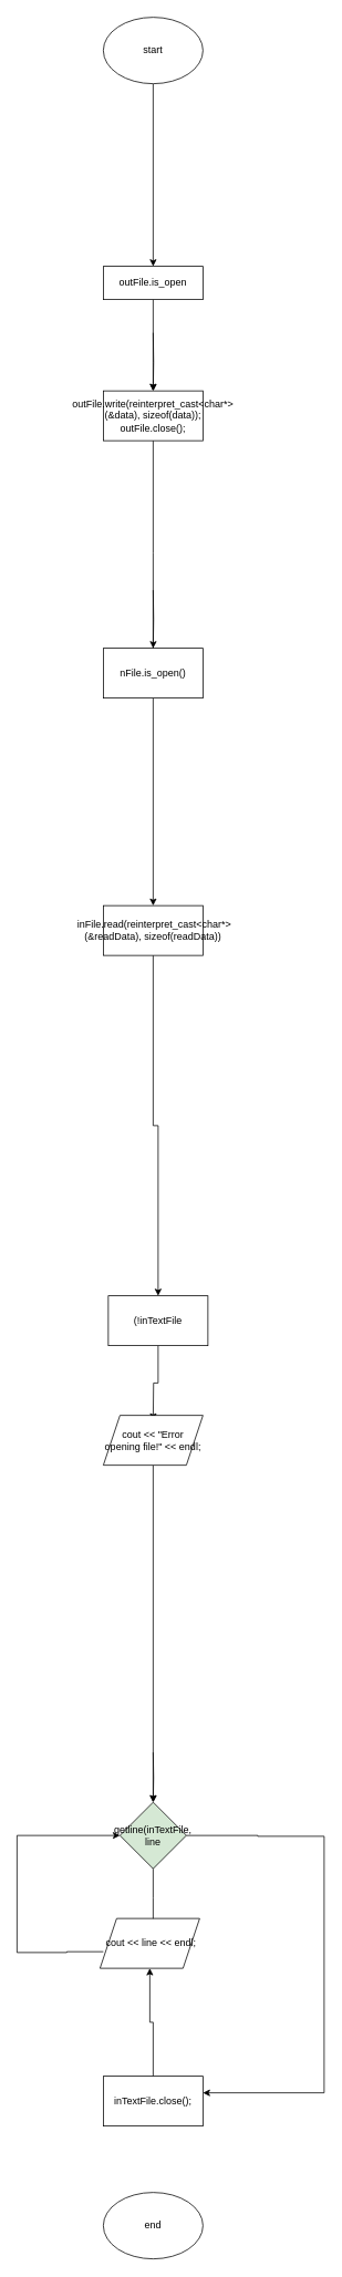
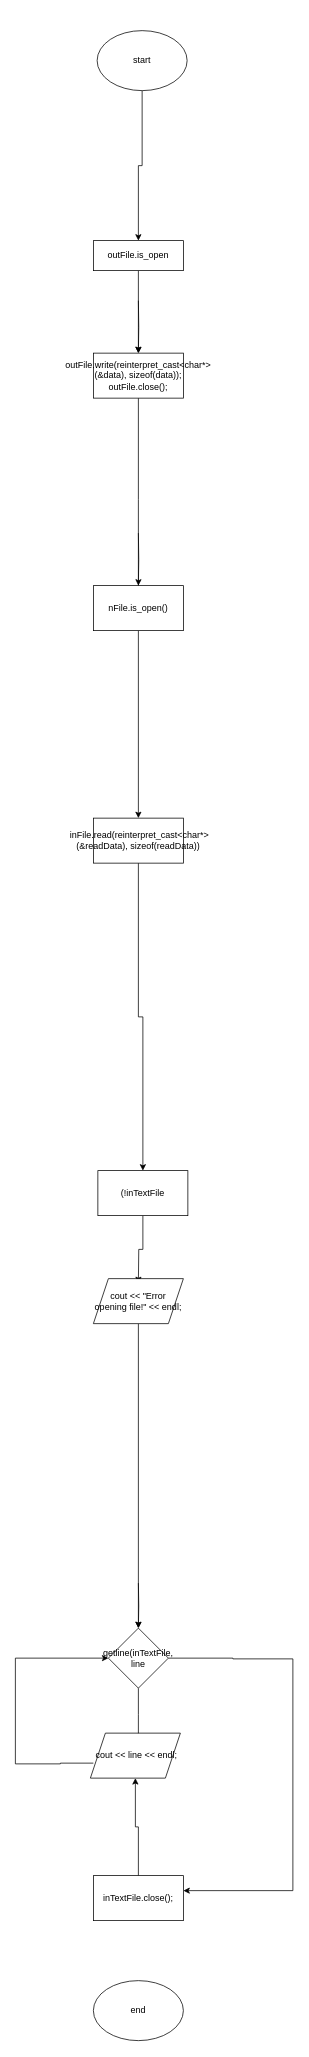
  <mxCell id="0" />
  <mxCell id="1" parent="0" />
  <mxCell id="2" style="edgeStyle=orthogonalEdgeStyle;rounded=0;orthogonalLoop=1;jettySize=auto;html=1;" edge="1" parent="1" source="3" target="24"><mxGeometry relative="1" as="geometry" /></mxCell>
- <mxCell id="3" value="start" style="ellipse;whiteSpace=wrap;html=1;" parent="1" vertex="1"><mxGeometry x="124" y="20" width="120" height="80" as="geometry" /></mxCell>
+ <mxCell id="3" value="start" style="ellipse;whiteSpace=wrap;html=1;" parent="1" vertex="1"><mxGeometry x="129" y="40" width="120" height="80" as="geometry" /></mxCell>
  <mxCell id="4" style="edgeStyle=orthogonalEdgeStyle;rounded=0;orthogonalLoop=1;jettySize=auto;html=1;" parent="1" target="6" edge="1"><mxGeometry relative="1" as="geometry"><mxPoint x="184" y="400" as="sourcePoint" /></mxGeometry></mxCell>
  <mxCell id="5" style="edgeStyle=orthogonalEdgeStyle;rounded=0;orthogonalLoop=1;jettySize=auto;html=1;entryX=0.5;entryY=0;entryDx=0;entryDy=0;" parent="1" source="6" edge="1"><mxGeometry relative="1" as="geometry"><mxPoint x="184" y="800" as="targetPoint" /></mxGeometry></mxCell>
  <mxCell id="6" value="outFile.write(reinterpret_cast&amp;lt;char*&amp;gt;(&amp;amp;data), sizeof(data));&lt;br/&gt;        outFile.close();" style="rounded=0;whiteSpace=wrap;html=1;" parent="1" vertex="1"><mxGeometry x="124" y="470" width="120" height="60" as="geometry" /></mxCell>
  <mxCell id="7" style="edgeStyle=orthogonalEdgeStyle;rounded=0;orthogonalLoop=1;jettySize=auto;html=1;entryX=0.5;entryY=0;entryDx=0;entryDy=0;" parent="1" target="26" edge="1"><mxGeometry relative="1" as="geometry"><mxPoint x="184" y="710" as="sourcePoint" /><mxPoint x="184" y="800" as="targetPoint" /></mxGeometry></mxCell>
  <mxCell id="8" style="edgeStyle=orthogonalEdgeStyle;rounded=0;orthogonalLoop=1;jettySize=auto;html=1;" edge="1" parent="1" source="9" target="27"><mxGeometry relative="1" as="geometry" /></mxCell>
  <mxCell id="9" value="&amp;nbsp;inFile.read(reinterpret_cast&amp;lt;char*&amp;gt;(&amp;amp;readData), sizeof(readData))" style="rounded=0;whiteSpace=wrap;html=1;" parent="1" vertex="1"><mxGeometry x="124" y="1090" width="120" height="60" as="geometry" /></mxCell>
  <mxCell id="10" style="edgeStyle=orthogonalEdgeStyle;rounded=0;orthogonalLoop=1;jettySize=auto;html=1;entryX=0.5;entryY=0;entryDx=0;entryDy=0;exitX=0.5;exitY=1;exitDx=0;exitDy=0;" parent="1" source="27" edge="1"><mxGeometry relative="1" as="geometry"><mxPoint x="184" y="1710" as="targetPoint" /><mxPoint x="184" y="1640" as="sourcePoint" /></mxGeometry></mxCell>
  <mxCell id="11" style="edgeStyle=orthogonalEdgeStyle;rounded=0;orthogonalLoop=1;jettySize=auto;html=1;" parent="1" target="14" edge="1"><mxGeometry relative="1" as="geometry"><mxPoint x="184" y="2110" as="sourcePoint" /></mxGeometry></mxCell>
  <mxCell id="12" style="edgeStyle=orthogonalEdgeStyle;rounded=0;orthogonalLoop=1;jettySize=auto;html=1;" parent="1" source="14" edge="1"><mxGeometry relative="1" as="geometry"><mxPoint x="184" y="2320" as="targetPoint" /></mxGeometry></mxCell>
  <mxCell id="13" style="edgeStyle=orthogonalEdgeStyle;rounded=0;orthogonalLoop=1;jettySize=auto;html=1;entryX=1;entryY=0.5;entryDx=0;entryDy=0;" parent="1" source="14" edge="1"><mxGeometry relative="1" as="geometry"><mxPoint x="244" y="2520" as="targetPoint" /><Array as="points"><mxPoint x="310" y="2210" /><mxPoint x="310" y="2211" /><mxPoint x="390" y="2211" /><mxPoint x="390" y="2520" /></Array></mxGeometry></mxCell>
- <mxCell id="14" value="getline(inTextFile, line" style="rhombus;whiteSpace=wrap;html=1;fillColor=#d5e8d4;" parent="1" vertex="1"><mxGeometry x="144" y="2170" width="80" height="80" as="geometry" /></mxCell>
+ <mxCell id="14" value="getline(inTextFile, line" style="rhombus;whiteSpace=wrap;html=1;" parent="1" vertex="1"><mxGeometry x="144" y="2170" width="80" height="80" as="geometry" /></mxCell>
  <mxCell id="15" style="edgeStyle=orthogonalEdgeStyle;rounded=0;orthogonalLoop=1;jettySize=auto;html=1;entryX=0;entryY=0.5;entryDx=0;entryDy=0;" parent="1" target="14" edge="1"><mxGeometry relative="1" as="geometry"><mxPoint x="40" y="2210" as="targetPoint" /><mxPoint x="124" y="2350" as="sourcePoint" /><Array as="points"><mxPoint x="80" y="2350" /><mxPoint x="80" y="2351" /><mxPoint x="20" y="2351" /><mxPoint x="20" y="2210" /></Array></mxGeometry></mxCell>
  <mxCell id="16" style="edgeStyle=orthogonalEdgeStyle;rounded=0;orthogonalLoop=1;jettySize=auto;html=1;" parent="1" source="17" target="21" edge="1"><mxGeometry relative="1" as="geometry" /></mxCell>
  <mxCell id="17" value="inTextFile.close();" style="rounded=0;whiteSpace=wrap;html=1;" parent="1" vertex="1"><mxGeometry x="124" y="2500" width="120" height="60" as="geometry" /></mxCell>
  <mxCell id="18" value="end" style="ellipse;whiteSpace=wrap;html=1;" parent="1" vertex="1"><mxGeometry x="124" y="2640" width="120" height="80" as="geometry" /></mxCell>
  <mxCell id="19" style="edgeStyle=orthogonalEdgeStyle;rounded=0;orthogonalLoop=1;jettySize=auto;html=1;entryX=0.5;entryY=0;entryDx=0;entryDy=0;" edge="1" parent="1" source="20" target="14"><mxGeometry relative="1" as="geometry" /></mxCell>
  <mxCell id="20" value="cout &amp;lt;&amp;lt; &quot;Error opening file!&quot; &amp;lt;&amp;lt; endl;" style="shape=parallelogram;perimeter=parallelogramPerimeter;whiteSpace=wrap;html=1;fixedSize=1;" parent="1" vertex="1"><mxGeometry x="124" y="1704" width="120" height="60" as="geometry" /></mxCell>
  <mxCell id="21" value="&amp;nbsp;cout &amp;lt;&amp;lt; line &amp;lt;&amp;lt; endl;" style="shape=parallelogram;perimeter=parallelogramPerimeter;whiteSpace=wrap;html=1;fixedSize=1;" parent="1" vertex="1"><mxGeometry x="120" y="2310" width="120" height="60" as="geometry" /></mxCell>
  <mxCell id="22" style="edgeStyle=orthogonalEdgeStyle;rounded=0;orthogonalLoop=1;jettySize=auto;html=1;exitX=0.5;exitY=1;exitDx=0;exitDy=0;" parent="1" source="9" target="9" edge="1"><mxGeometry relative="1" as="geometry" /></mxCell>
  <mxCell id="23" style="edgeStyle=orthogonalEdgeStyle;rounded=0;orthogonalLoop=1;jettySize=auto;html=1;" edge="1" parent="1" source="24" target="6"><mxGeometry relative="1" as="geometry" /></mxCell>
  <mxCell id="24" value="outFile.is_open" style="rounded=0;whiteSpace=wrap;html=1;" vertex="1" parent="1"><mxGeometry x="124" y="320" width="120" height="40" as="geometry" /></mxCell>
  <mxCell id="25" style="edgeStyle=orthogonalEdgeStyle;rounded=0;orthogonalLoop=1;jettySize=auto;html=1;" edge="1" parent="1" source="26" target="9"><mxGeometry relative="1" as="geometry" /></mxCell>
  <mxCell id="26" value="nFile.is_open()" style="rounded=0;whiteSpace=wrap;html=1;" vertex="1" parent="1"><mxGeometry x="124" y="780" width="120" height="60" as="geometry" /></mxCell>
  <mxCell id="27" value="(!inTextFile" style="rounded=0;whiteSpace=wrap;html=1;" vertex="1" parent="1"><mxGeometry x="130" y="1560" width="120" height="60" as="geometry" /></mxCell>
